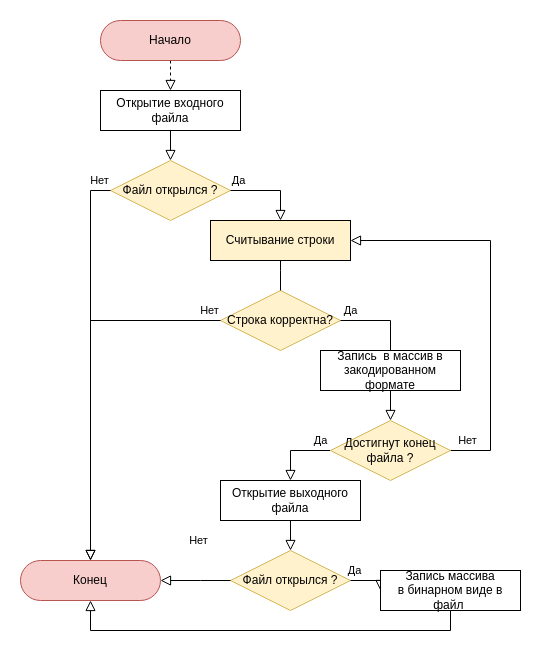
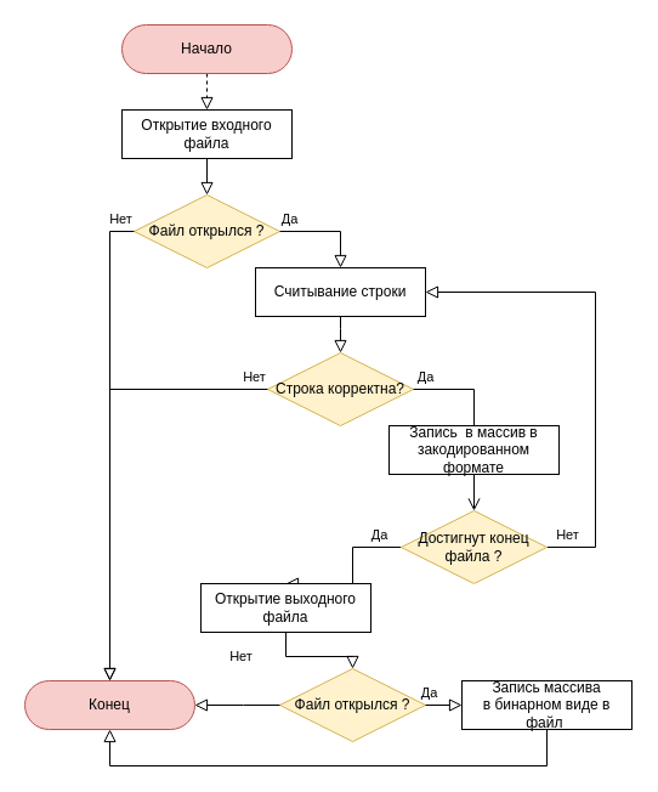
  <mxCell id="0" />
  <mxCell id="1" parent="0" />
  <mxCell id="2" style="edgeStyle=orthogonalEdgeStyle;rounded=0;jettySize=auto;orthogonalLoop=1;fontSize=11;endArrow=block;endFill=0;endSize=8;strokeWidth=1;shadow=0;labelBackgroundColor=none;arcSize=20;fontFamily=Helvetica;html=1;exitX=0.5;exitY=1;exitDx=0;exitDy=0;entryX=0.5;entryY=0;entryDx=0;entryDy=0;dashed=1;" parent="1" source="3" target="4" edge="1"><mxGeometry relative="1" as="geometry" /></mxCell>
  <mxCell id="3" value="Начало" style="rounded=1;whiteSpace=wrap;html=1;fontSize=12;glass=0;strokeWidth=1;shadow=0;arcSize=50;fillColor=#f8cecc;strokeColor=#b85450;" parent="1" vertex="1"><mxGeometry x="100" y="20" width="140" height="40" as="geometry" /></mxCell>
  <mxCell id="4" value="Открытие входного файла" style="rounded=0;whiteSpace=wrap;html=1;" parent="1" vertex="1"><mxGeometry x="100" y="90" width="140" height="40" as="geometry" /></mxCell>
  <mxCell id="5" value="" style="edgeStyle=orthogonalEdgeStyle;rounded=0;jettySize=auto;orthogonalLoop=1;fontSize=11;endArrow=block;endFill=0;endSize=8;strokeWidth=1;shadow=0;labelBackgroundColor=none;arcSize=20;fontFamily=Helvetica;html=1;exitX=0.5;exitY=1;exitDx=0;exitDy=0;entryX=0.5;entryY=0;entryDx=0;entryDy=0;" parent="1" source="4" target="9" edge="1"><mxGeometry relative="1" as="geometry"><mxPoint x="40.8" y="60" as="targetPoint" /><Array as="points" /><mxPoint x="40.8" y="30" as="sourcePoint" /></mxGeometry></mxCell>
  <mxCell id="6" value="Нет" style="edgeStyle=orthogonalEdgeStyle;rounded=0;jettySize=auto;orthogonalLoop=1;fontSize=11;endArrow=block;endFill=0;endSize=8;strokeWidth=1;shadow=0;labelBackgroundColor=none;arcSize=20;fontFamily=Helvetica;html=1;exitX=1;exitY=0.5;exitDx=0;exitDy=0;entryX=1;entryY=0.5;entryDx=0;entryDy=0;" parent="1" source="26" target="15" edge="1"><mxGeometry x="-0.915" y="10" relative="1" as="geometry"><mxPoint as="offset" /><mxPoint x="470" y="465" as="sourcePoint" /><mxPoint x="540" y="485" as="targetPoint" /><Array as="points"><mxPoint x="490" y="450" /><mxPoint x="490" y="240" /></Array></mxGeometry></mxCell>
  <mxCell id="7" value="Да" style="edgeStyle=orthogonalEdgeStyle;rounded=0;jettySize=auto;orthogonalLoop=1;fontSize=11;endArrow=block;endFill=0;endSize=8;strokeWidth=1;shadow=0;labelBackgroundColor=none;arcSize=20;fontFamily=Helvetica;html=1;exitX=0;exitY=0.5;exitDx=0;exitDy=0;entryX=0.5;entryY=0;entryDx=0;entryDy=0;" parent="1" source="26" target="19" edge="1"><mxGeometry x="-0.714" y="-10" relative="1" as="geometry"><mxPoint as="offset" /><mxPoint x="300" y="465" as="sourcePoint" /><mxPoint x="320" y="560" as="targetPoint" /><Array as="points"><mxPoint x="290" y="450" /></Array></mxGeometry></mxCell>
  <mxCell id="8" value="Конец" style="rounded=1;whiteSpace=wrap;html=1;fontSize=12;glass=0;strokeWidth=1;shadow=0;arcSize=50;fillColor=#f8cecc;strokeColor=#b85450;" parent="1" vertex="1"><mxGeometry x="20" y="560" width="140" height="40" as="geometry" /></mxCell>
  <mxCell id="9" value="Файл открылся ?" style="rhombus;whiteSpace=wrap;html=1;fillColor=#fff2cc;strokeColor=#d6b656;" vertex="1" parent="1"><mxGeometry x="110" y="160" width="120" height="60" as="geometry" /></mxCell>
  <mxCell id="10" value="Да" style="edgeStyle=orthogonalEdgeStyle;rounded=0;jettySize=auto;orthogonalLoop=1;fontSize=11;endArrow=block;endFill=0;endSize=8;strokeWidth=1;shadow=0;labelBackgroundColor=none;arcSize=20;fontFamily=Helvetica;html=1;exitX=1;exitY=0.5;exitDx=0;exitDy=0;fillColor=#fff2cc;strokeColor=#000000;entryX=0.5;entryY=0;entryDx=0;entryDy=0;" edge="1" parent="1" source="9" target="15"><mxGeometry x="-0.789" y="10" relative="1" as="geometry"><mxPoint as="offset" /><mxPoint x="55" y="310" as="sourcePoint" /><mxPoint x="384" y="230" as="targetPoint" /><Array as="points"><mxPoint x="280" y="190" /></Array></mxGeometry></mxCell>
  <mxCell id="11" value="Нет" style="edgeStyle=orthogonalEdgeStyle;rounded=0;jettySize=auto;orthogonalLoop=1;fontSize=11;endArrow=block;endFill=0;endSize=8;strokeWidth=1;shadow=0;labelBackgroundColor=none;arcSize=20;fontFamily=Helvetica;html=1;exitX=0;exitY=0.5;exitDx=0;exitDy=0;fillColor=#fff2cc;strokeColor=#000000;entryX=0.5;entryY=0;entryDx=0;entryDy=0;" edge="1" parent="1" source="9" target="8"><mxGeometry x="-0.943" y="-10" relative="1" as="geometry"><mxPoint as="offset" /><mxPoint x="-15" y="430" as="sourcePoint" /><mxPoint x="60" y="500" as="targetPoint" /><Array as="points"><mxPoint x="90" y="190" /></Array></mxGeometry></mxCell>
  <mxCell id="12" value="Строка корректна?" style="rhombus;whiteSpace=wrap;html=1;fillColor=#fff2cc;strokeColor=#d6b656;" vertex="1" parent="1"><mxGeometry x="220" y="290" width="120" height="60" as="geometry" /></mxCell>
  <mxCell id="13" value="Да" style="edgeStyle=orthogonalEdgeStyle;rounded=0;jettySize=auto;orthogonalLoop=1;fontSize=11;endArrow=none;endFill=0;endSize=8;strokeWidth=1;shadow=0;labelBackgroundColor=none;arcSize=20;fontFamily=Helvetica;html=1;exitX=1;exitY=0.5;exitDx=0;exitDy=0;fillColor=#fff2cc;strokeColor=#000000;entryX=0.5;entryY=0;entryDx=0;entryDy=0;" edge="1" parent="1" source="12" target="17"><mxGeometry x="-0.75" y="10" relative="1" as="geometry"><mxPoint as="offset" /><mxPoint x="414.5" y="440" as="sourcePoint" /><mxPoint x="410" y="370" as="targetPoint" /><Array as="points"><mxPoint x="390" y="320" /></Array></mxGeometry></mxCell>
  <mxCell id="14" value="Нет" style="edgeStyle=orthogonalEdgeStyle;rounded=0;jettySize=auto;orthogonalLoop=1;fontSize=11;endArrow=block;endFill=0;endSize=8;strokeWidth=1;shadow=0;labelBackgroundColor=none;arcSize=20;fontFamily=Helvetica;html=1;exitX=0;exitY=0.5;exitDx=0;exitDy=0;fillColor=#fff2cc;strokeColor=#000000;entryX=0.5;entryY=0;entryDx=0;entryDy=0;" edge="1" parent="1" source="12" target="8"><mxGeometry x="-0.939" y="-10" relative="1" as="geometry"><mxPoint as="offset" /><mxPoint x="344.5" y="560" as="sourcePoint" /><mxPoint x="190" y="360" as="targetPoint" /><Array as="points"><mxPoint x="90" y="320" /></Array></mxGeometry></mxCell>
- <mxCell id="15" value="Считывание строки" style="rounded=0;whiteSpace=wrap;html=1;fillColor=#fff2cc;" vertex="1" parent="1"><mxGeometry x="210" y="220" width="140" height="40" as="geometry" /></mxCell>
- <mxCell id="16" style="edgeStyle=orthogonalEdgeStyle;rounded=0;jettySize=auto;orthogonalLoop=1;fontSize=11;endArrow=none;endFill=0;endSize=8;strokeWidth=1;shadow=0;labelBackgroundColor=none;arcSize=20;fontFamily=Helvetica;html=1;exitX=0.5;exitY=1;exitDx=0;exitDy=0;entryX=0.5;entryY=0;entryDx=0;entryDy=0;" edge="1" parent="1" source="15" target="12"><mxGeometry relative="1" as="geometry"><mxPoint x="430" y="280" as="targetPoint" /><Array as="points"><mxPoint x="280" y="270" /><mxPoint x="280" y="270" /></Array><mxPoint x="219.65" y="280" as="sourcePoint" /></mxGeometry></mxCell>
+ <mxCell id="15" value="Считывание строки" style="rounded=0;whiteSpace=wrap;html=1;" vertex="1" parent="1"><mxGeometry x="210" y="220" width="140" height="40" as="geometry" /></mxCell>
+ <mxCell id="16" style="edgeStyle=orthogonalEdgeStyle;rounded=0;jettySize=auto;orthogonalLoop=1;fontSize=11;endArrow=block;endFill=0;endSize=8;strokeWidth=1;shadow=0;labelBackgroundColor=none;arcSize=20;fontFamily=Helvetica;html=1;exitX=0.5;exitY=1;exitDx=0;exitDy=0;entryX=0.5;entryY=0;entryDx=0;entryDy=0;" edge="1" parent="1" source="15" target="12"><mxGeometry relative="1" as="geometry"><mxPoint x="430" y="280" as="targetPoint" /><Array as="points"><mxPoint x="280" y="270" /><mxPoint x="280" y="270" /></Array><mxPoint x="219.65" y="280" as="sourcePoint" /></mxGeometry></mxCell>
  <mxCell id="17" value="Запись&amp;nbsp; в массив в закодированном формате" style="rounded=0;whiteSpace=wrap;html=1;" vertex="1" parent="1"><mxGeometry x="320" y="350" width="140" height="40" as="geometry" /></mxCell>
- <mxCell id="18" style="edgeStyle=orthogonalEdgeStyle;rounded=0;jettySize=auto;orthogonalLoop=1;fontSize=11;endArrow=block;endFill=0;endSize=8;strokeWidth=1;shadow=0;labelBackgroundColor=none;arcSize=20;fontFamily=Helvetica;html=1;exitX=0.5;exitY=1;exitDx=0;exitDy=0;entryX=0.5;entryY=0;entryDx=0;entryDy=0;" edge="1" parent="1" source="17" target="26"><mxGeometry relative="1" as="geometry"><mxPoint x="390" y="410" as="targetPoint" /><Array as="points" /><mxPoint x="400" y="430" as="sourcePoint" /></mxGeometry></mxCell>
- <mxCell id="19" value="Открытие выходного файла" style="rounded=0;whiteSpace=wrap;html=1;" vertex="1" parent="1"><mxGeometry x="220" y="480" width="140" height="40" as="geometry" /></mxCell>
+ <mxCell id="18" style="edgeStyle=orthogonalEdgeStyle;rounded=0;jettySize=auto;orthogonalLoop=1;fontSize=11;endArrow=open;endFill=0;endSize=8;strokeWidth=1;shadow=0;labelBackgroundColor=none;arcSize=20;fontFamily=Helvetica;html=1;exitX=0.5;exitY=1;exitDx=0;exitDy=0;entryX=0.5;entryY=0;entryDx=0;entryDy=0;" edge="1" parent="1" source="17" target="26"><mxGeometry relative="1" as="geometry"><mxPoint x="390" y="410" as="targetPoint" /><Array as="points" /><mxPoint x="400" y="430" as="sourcePoint" /></mxGeometry></mxCell>
+ <mxCell id="19" value="Открытие выходного файла" style="rounded=0;whiteSpace=wrap;html=1;" vertex="1" parent="1"><mxGeometry x="165" y="480" width="140" height="40" as="geometry" /></mxCell>
  <mxCell id="20" value="" style="edgeStyle=orthogonalEdgeStyle;rounded=0;jettySize=auto;orthogonalLoop=1;fontSize=11;endArrow=block;endFill=0;endSize=8;strokeWidth=1;shadow=0;labelBackgroundColor=none;arcSize=20;fontFamily=Helvetica;html=1;exitX=0.5;exitY=1;exitDx=0;exitDy=0;entryX=0.5;entryY=0;entryDx=0;entryDy=0;" edge="1" parent="1" source="19" target="21"><mxGeometry relative="1" as="geometry"><mxPoint x="250.8" y="550" as="targetPoint" /><Array as="points" /><mxPoint x="250.8" y="520" as="sourcePoint" /></mxGeometry></mxCell>
  <mxCell id="21" value="Файл открылся ?" style="rhombus;whiteSpace=wrap;html=1;fillColor=#fff2cc;strokeColor=#d6b656;" vertex="1" parent="1"><mxGeometry x="230" y="550" width="120" height="60" as="geometry" /></mxCell>
  <mxCell id="22" value="Да" style="edgeStyle=orthogonalEdgeStyle;rounded=0;jettySize=auto;orthogonalLoop=1;fontSize=11;endArrow=block;endFill=0;endSize=8;strokeWidth=1;shadow=0;labelBackgroundColor=none;arcSize=20;fontFamily=Helvetica;html=1;exitX=1;exitY=0.5;exitDx=0;exitDy=0;fillColor=#fff2cc;strokeColor=#000000;entryX=0;entryY=0.5;entryDx=0;entryDy=0;" edge="1" parent="1" source="21" target="24"><mxGeometry x="-0.789" y="10" relative="1" as="geometry"><mxPoint as="offset" /><mxPoint x="265" y="800" as="sourcePoint" /><mxPoint x="450" y="670" as="targetPoint" /><Array as="points" /></mxGeometry></mxCell>
  <mxCell id="23" value="Нет" style="edgeStyle=orthogonalEdgeStyle;rounded=0;jettySize=auto;orthogonalLoop=1;fontSize=11;endArrow=block;endFill=0;endSize=8;strokeWidth=1;shadow=0;labelBackgroundColor=none;arcSize=20;fontFamily=Helvetica;html=1;exitX=0;exitY=0.5;exitDx=0;exitDy=0;fillColor=#fff2cc;strokeColor=#000000;entryX=1;entryY=0.5;entryDx=0;entryDy=0;" edge="1" parent="1" source="21" target="8"><mxGeometry x="-0.077" y="-40" relative="1" as="geometry"><mxPoint as="offset" /><mxPoint x="195" y="920" as="sourcePoint" /><mxPoint x="220" y="670" as="targetPoint" /><Array as="points"><mxPoint x="200" y="580" /><mxPoint x="200" y="580" /></Array></mxGeometry></mxCell>
- <mxCell id="24" value="Запись массива&lt;br&gt;в бинарном виде в файл&amp;nbsp;" style="rounded=0;whiteSpace=wrap;html=1;" vertex="1" parent="1"><mxGeometry x="380" y="570" width="140" height="40" as="geometry" /></mxCell>
+ <mxCell id="24" value="Запись массива&lt;br&gt;в бинарном виде в файл&amp;nbsp;" style="rounded=0;whiteSpace=wrap;html=1;" vertex="1" parent="1"><mxGeometry x="380" y="560" width="140" height="40" as="geometry" /></mxCell>
  <mxCell id="25" style="edgeStyle=orthogonalEdgeStyle;rounded=0;jettySize=auto;orthogonalLoop=1;fontSize=11;endArrow=block;endFill=0;endSize=8;strokeWidth=1;shadow=0;labelBackgroundColor=none;arcSize=20;fontFamily=Helvetica;html=1;exitX=0.5;exitY=1;exitDx=0;exitDy=0;entryX=0.5;entryY=1;entryDx=0;entryDy=0;" edge="1" parent="1" source="24" target="8"><mxGeometry relative="1" as="geometry"><mxPoint x="550" y="820" as="targetPoint" /><Array as="points"><mxPoint x="450" y="630" /><mxPoint x="90" y="630" /></Array><mxPoint x="550" y="790" as="sourcePoint" /></mxGeometry></mxCell>
  <mxCell id="26" value="Достигнут конец файла ?" style="rhombus;whiteSpace=wrap;html=1;fillColor=#fff2cc;strokeColor=#d6b656;" vertex="1" parent="1"><mxGeometry x="330" y="420" width="120" height="60" as="geometry" /></mxCell>
